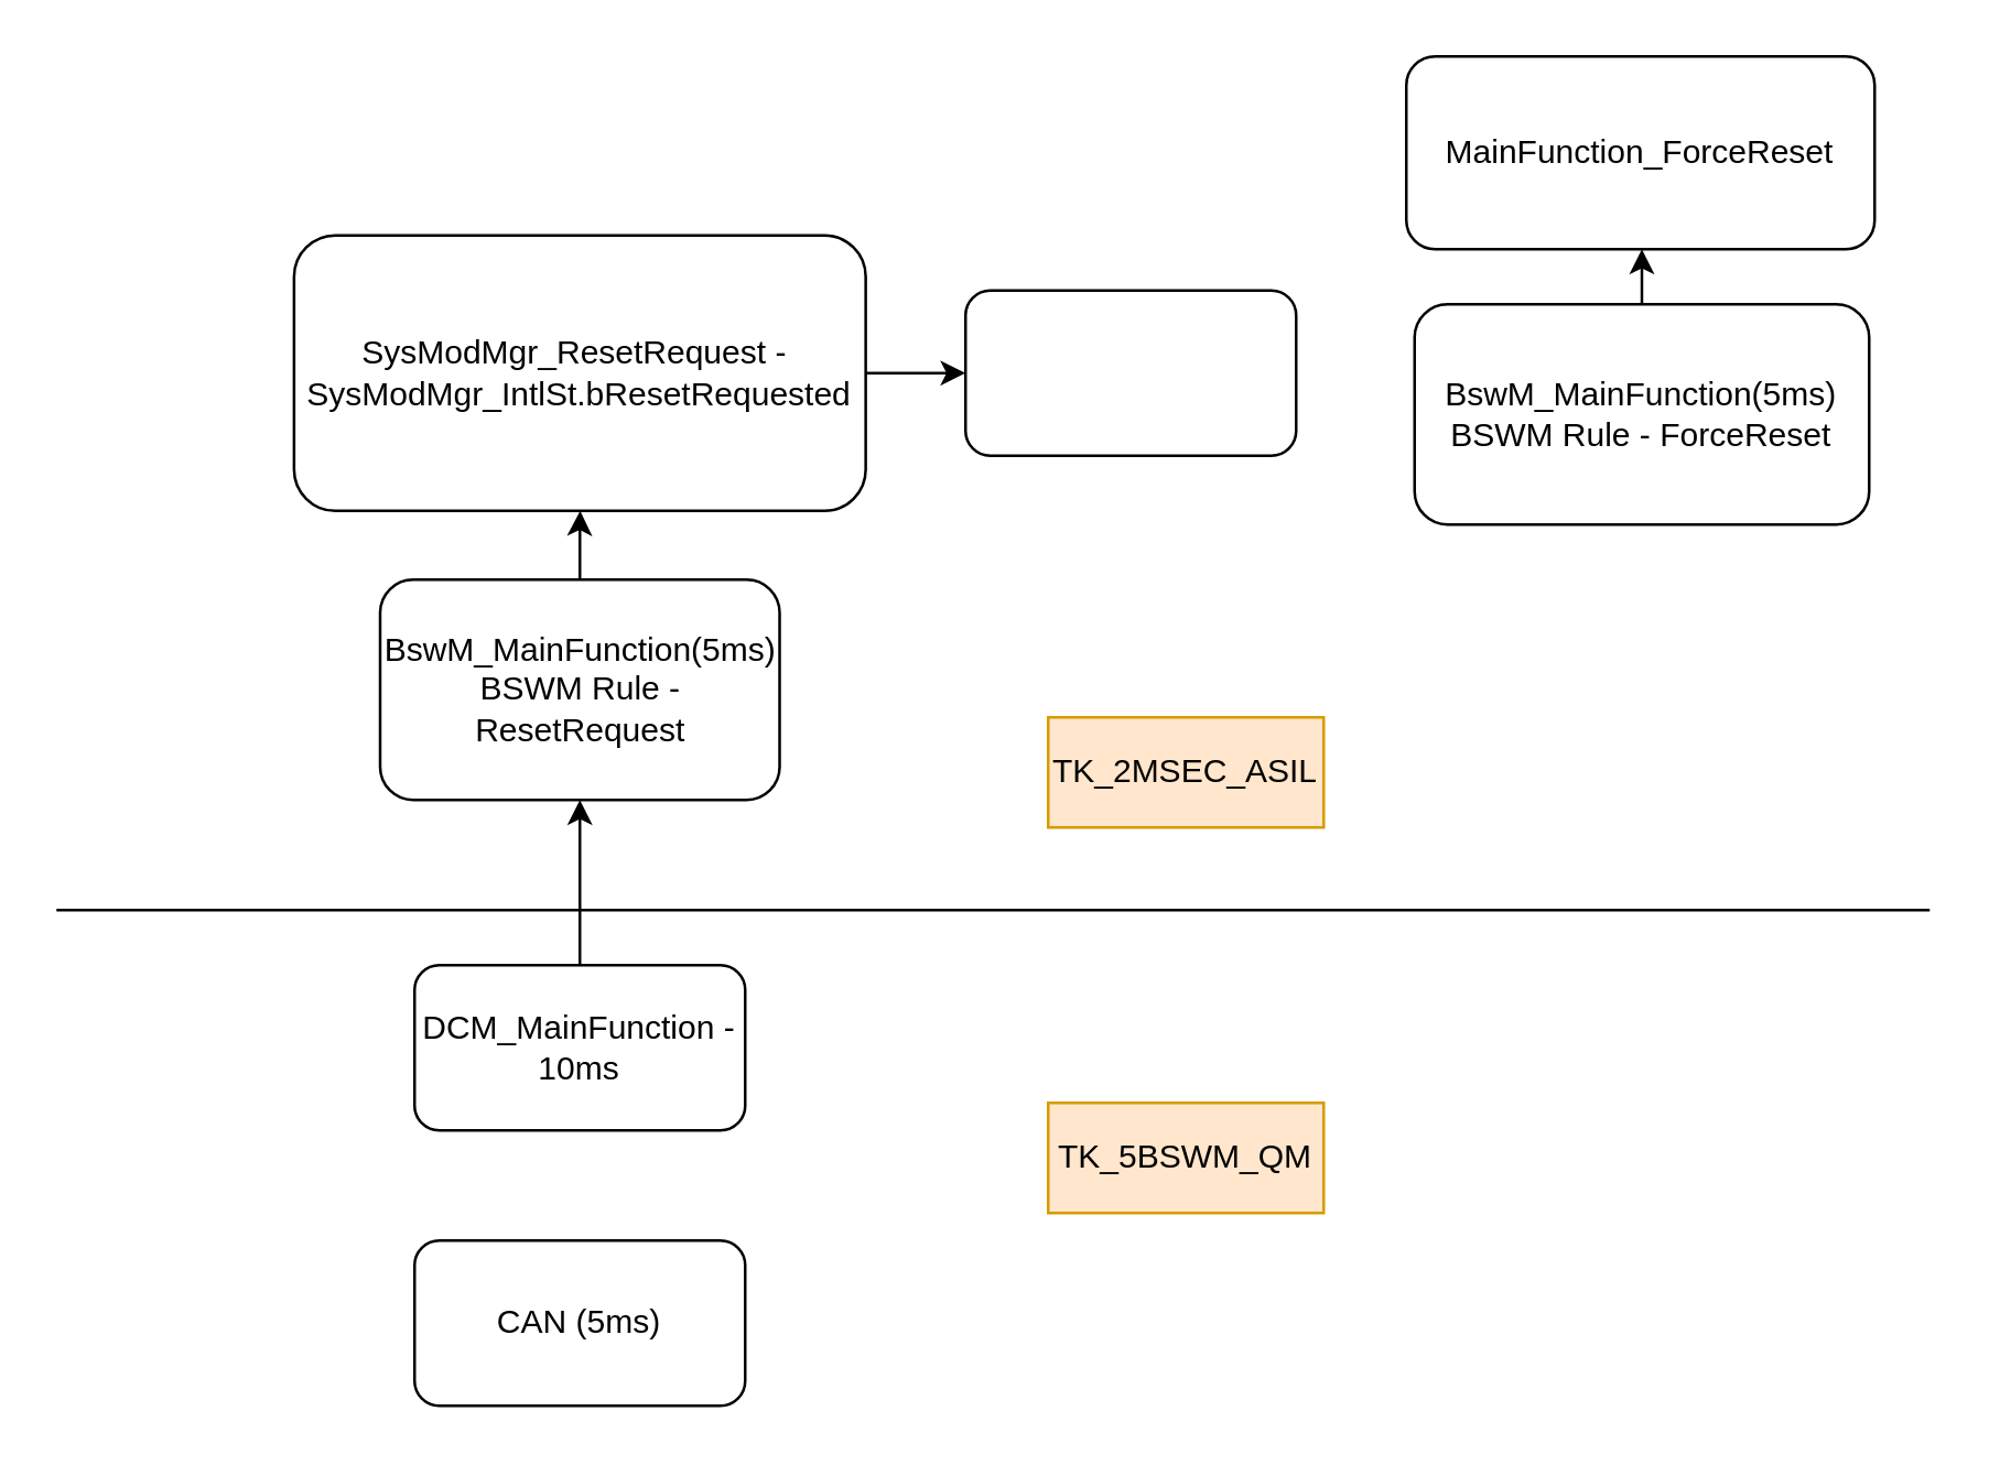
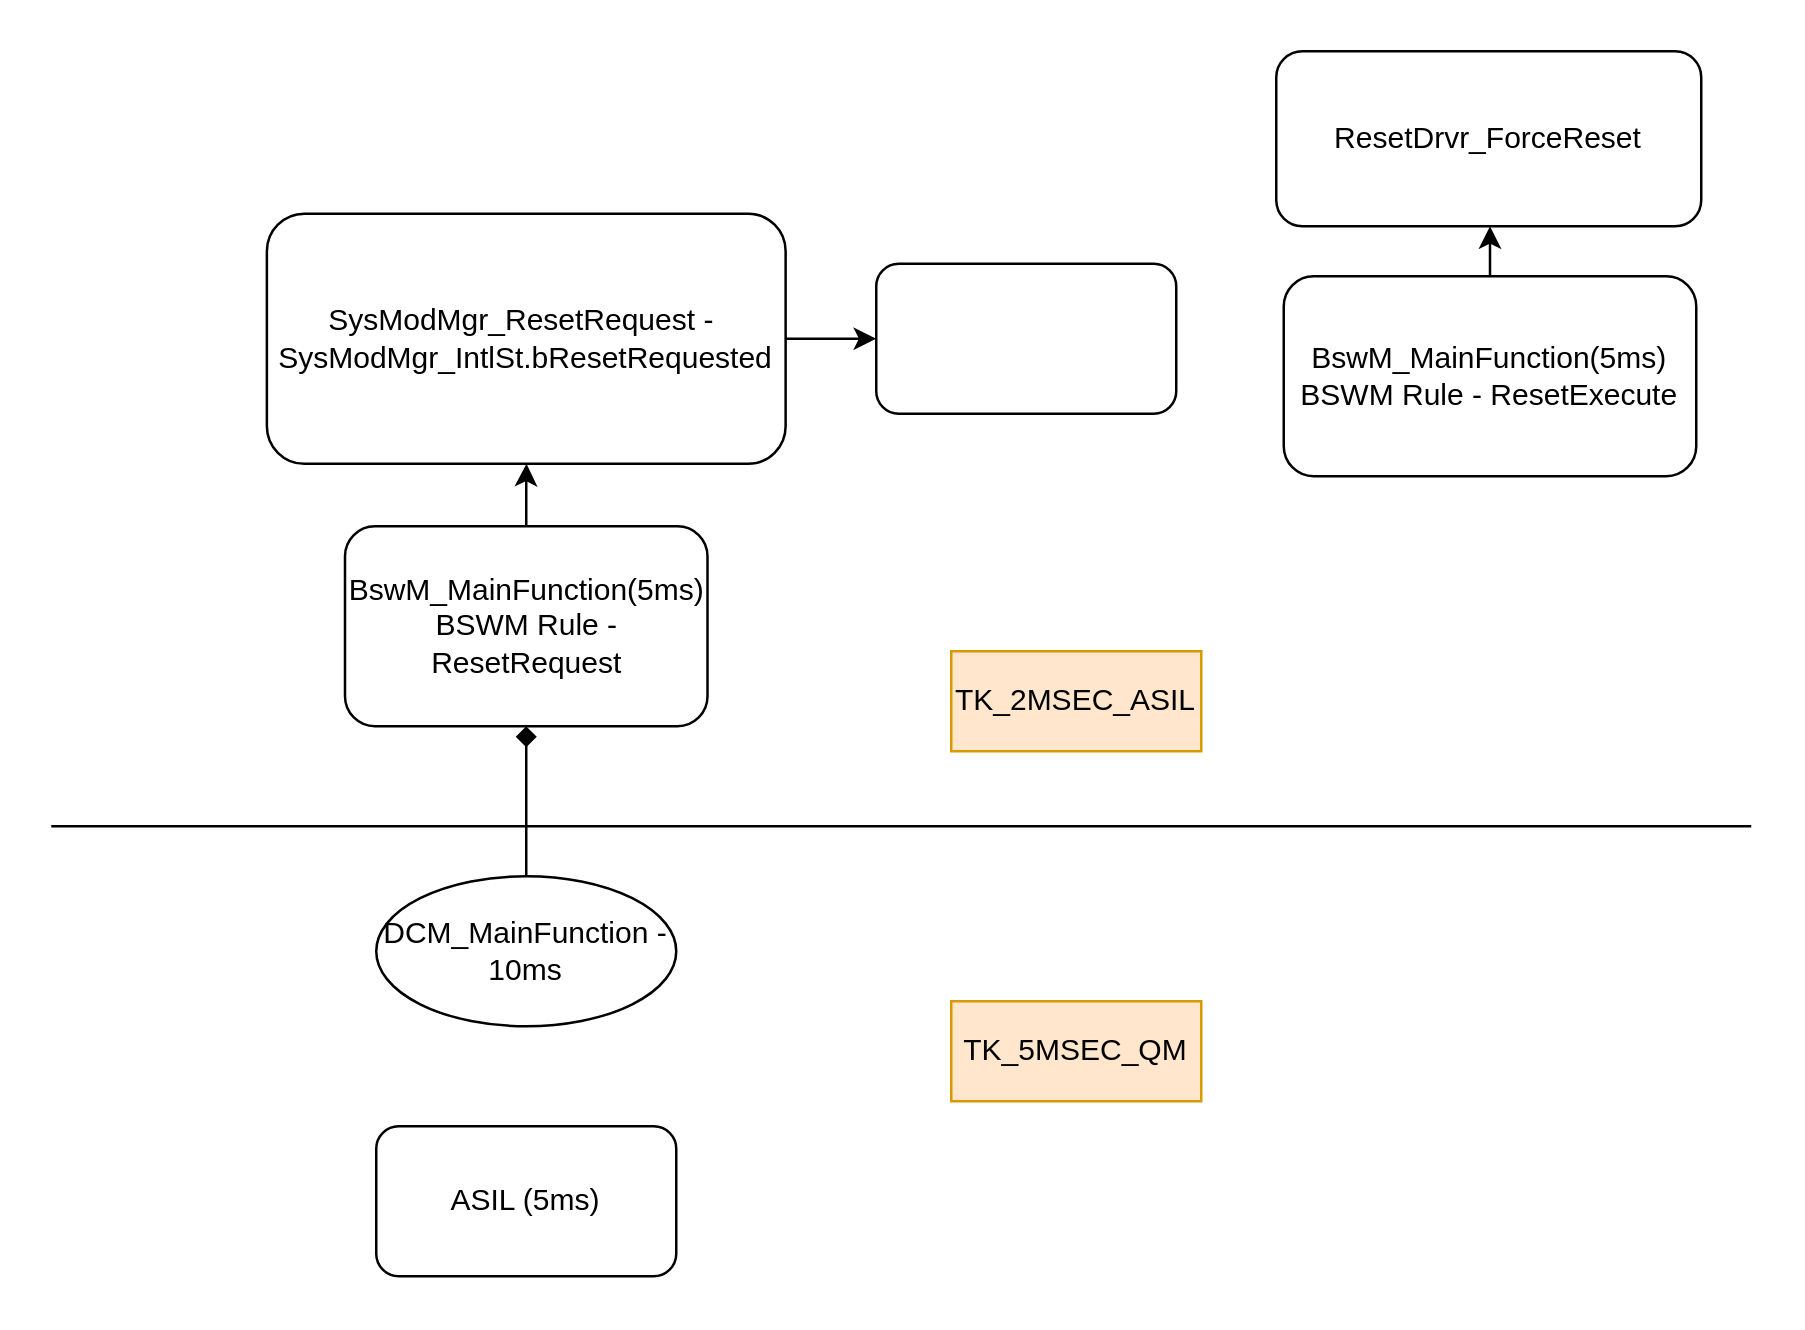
  <mxCell id="0" />
  <mxCell id="1" parent="0" />
- <mxCell id="2" value="" style="edgeStyle=orthogonalEdgeStyle;rounded=0;orthogonalLoop=1;jettySize=auto;html=1;" edge="1" parent="1" source="3" target="5"><mxGeometry relative="1" as="geometry" /></mxCell>
- <mxCell id="3" value="DCM_MainFunction - 10ms" style="rounded=1;whiteSpace=wrap;html=1;" parent="1" vertex="1"><mxGeometry x="150" y="350" width="120" height="60" as="geometry" /></mxCell>
+ <mxCell id="2" value="" style="edgeStyle=orthogonalEdgeStyle;rounded=0;orthogonalLoop=1;jettySize=auto;html=1;endArrow=diamond;" edge="1" parent="1" source="3" target="5"><mxGeometry relative="1" as="geometry" /></mxCell>
+ <mxCell id="3" value="DCM_MainFunction - 10ms" style="ellipse;whiteSpace=wrap;html=1;" parent="1" vertex="1"><mxGeometry x="150" y="350" width="120" height="60" as="geometry" /></mxCell>
  <mxCell id="4" value="" style="edgeStyle=orthogonalEdgeStyle;rounded=0;orthogonalLoop=1;jettySize=auto;html=1;" edge="1" parent="1" source="5" target="10"><mxGeometry relative="1" as="geometry" /></mxCell>
  <mxCell id="5" value="BswM_MainFunction(5ms)&lt;br&gt;BSWM Rule - ResetRequest&lt;br&gt;" style="rounded=1;whiteSpace=wrap;html=1;" parent="1" vertex="1"><mxGeometry x="137.5" y="210" width="145" height="80" as="geometry" /></mxCell>
  <mxCell id="6" value="" style="edgeStyle=orthogonalEdgeStyle;rounded=0;orthogonalLoop=1;jettySize=auto;html=1;" edge="1" parent="1" source="7" target="11"><mxGeometry relative="1" as="geometry" /></mxCell>
- <mxCell id="7" value="BswM_MainFunction(5ms)&lt;br&gt;BSWM Rule - ForceReset" style="rounded=1;whiteSpace=wrap;html=1;" parent="1" vertex="1"><mxGeometry x="513" y="110" width="165" height="80" as="geometry" /></mxCell>
- <mxCell id="8" value="CAN (5ms)" style="rounded=1;whiteSpace=wrap;html=1;" parent="1" vertex="1"><mxGeometry x="150" y="450" width="120" height="60" as="geometry" /></mxCell>
+ <mxCell id="7" value="BswM_MainFunction(5ms)&lt;br&gt;BSWM Rule - ResetExecute" style="rounded=1;whiteSpace=wrap;html=1;" parent="1" vertex="1"><mxGeometry x="513" y="110" width="165" height="80" as="geometry" /></mxCell>
+ <mxCell id="8" value="ASIL (5ms)" style="rounded=1;whiteSpace=wrap;html=1;" parent="1" vertex="1"><mxGeometry x="150" y="450" width="120" height="60" as="geometry" /></mxCell>
  <mxCell id="9" value="" style="edgeStyle=orthogonalEdgeStyle;rounded=0;orthogonalLoop=1;jettySize=auto;html=1;" edge="1" parent="1" source="10" target="12"><mxGeometry relative="1" as="geometry" /></mxCell>
  <mxCell id="10" value="SysModMgr_ResetRequest -&amp;nbsp;&lt;br&gt;SysModMgr_IntlSt.bResetRequested" style="rounded=1;whiteSpace=wrap;html=1;" vertex="1" parent="1"><mxGeometry x="106.25" y="85" width="207.5" height="100" as="geometry" /></mxCell>
- <mxCell id="11" value="MainFunction_ForceReset" style="rounded=1;whiteSpace=wrap;html=1;" vertex="1" parent="1"><mxGeometry x="510" y="20" width="170" height="70" as="geometry" /></mxCell>
+ <mxCell id="11" value="ResetDrvr_ForceReset" style="rounded=1;whiteSpace=wrap;html=1;" vertex="1" parent="1"><mxGeometry x="510" y="20" width="170" height="70" as="geometry" /></mxCell>
  <mxCell id="12" value="" style="rounded=1;whiteSpace=wrap;html=1;" vertex="1" parent="1"><mxGeometry x="350" y="105" width="120" height="60" as="geometry" /></mxCell>
  <mxCell id="13" value="" style="endArrow=none;html=1;rounded=0;" edge="1" parent="1"><mxGeometry width="50" height="50" relative="1" as="geometry"><mxPoint x="20" y="330" as="sourcePoint" /><mxPoint x="700" y="330" as="targetPoint" /></mxGeometry></mxCell>
- <mxCell id="14" value="TK_5BSWM_QM" style="text;html=1;strokeColor=#d79b00;fillColor=#ffe6cc;align=center;verticalAlign=middle;whiteSpace=wrap;rounded=0;" vertex="1" parent="1"><mxGeometry x="380" y="400" width="100" height="40" as="geometry" /></mxCell>
+ <mxCell id="14" value="TK_5MSEC_QM" style="text;html=1;strokeColor=#d79b00;fillColor=#ffe6cc;align=center;verticalAlign=middle;whiteSpace=wrap;rounded=0;" vertex="1" parent="1"><mxGeometry x="380" y="400" width="100" height="40" as="geometry" /></mxCell>
  <mxCell id="15" value="TK_2MSEC_ASIL" style="text;html=1;strokeColor=#d79b00;fillColor=#ffe6cc;align=center;verticalAlign=middle;whiteSpace=wrap;rounded=0;" vertex="1" parent="1"><mxGeometry x="380" y="260" width="100" height="40" as="geometry" /></mxCell>
